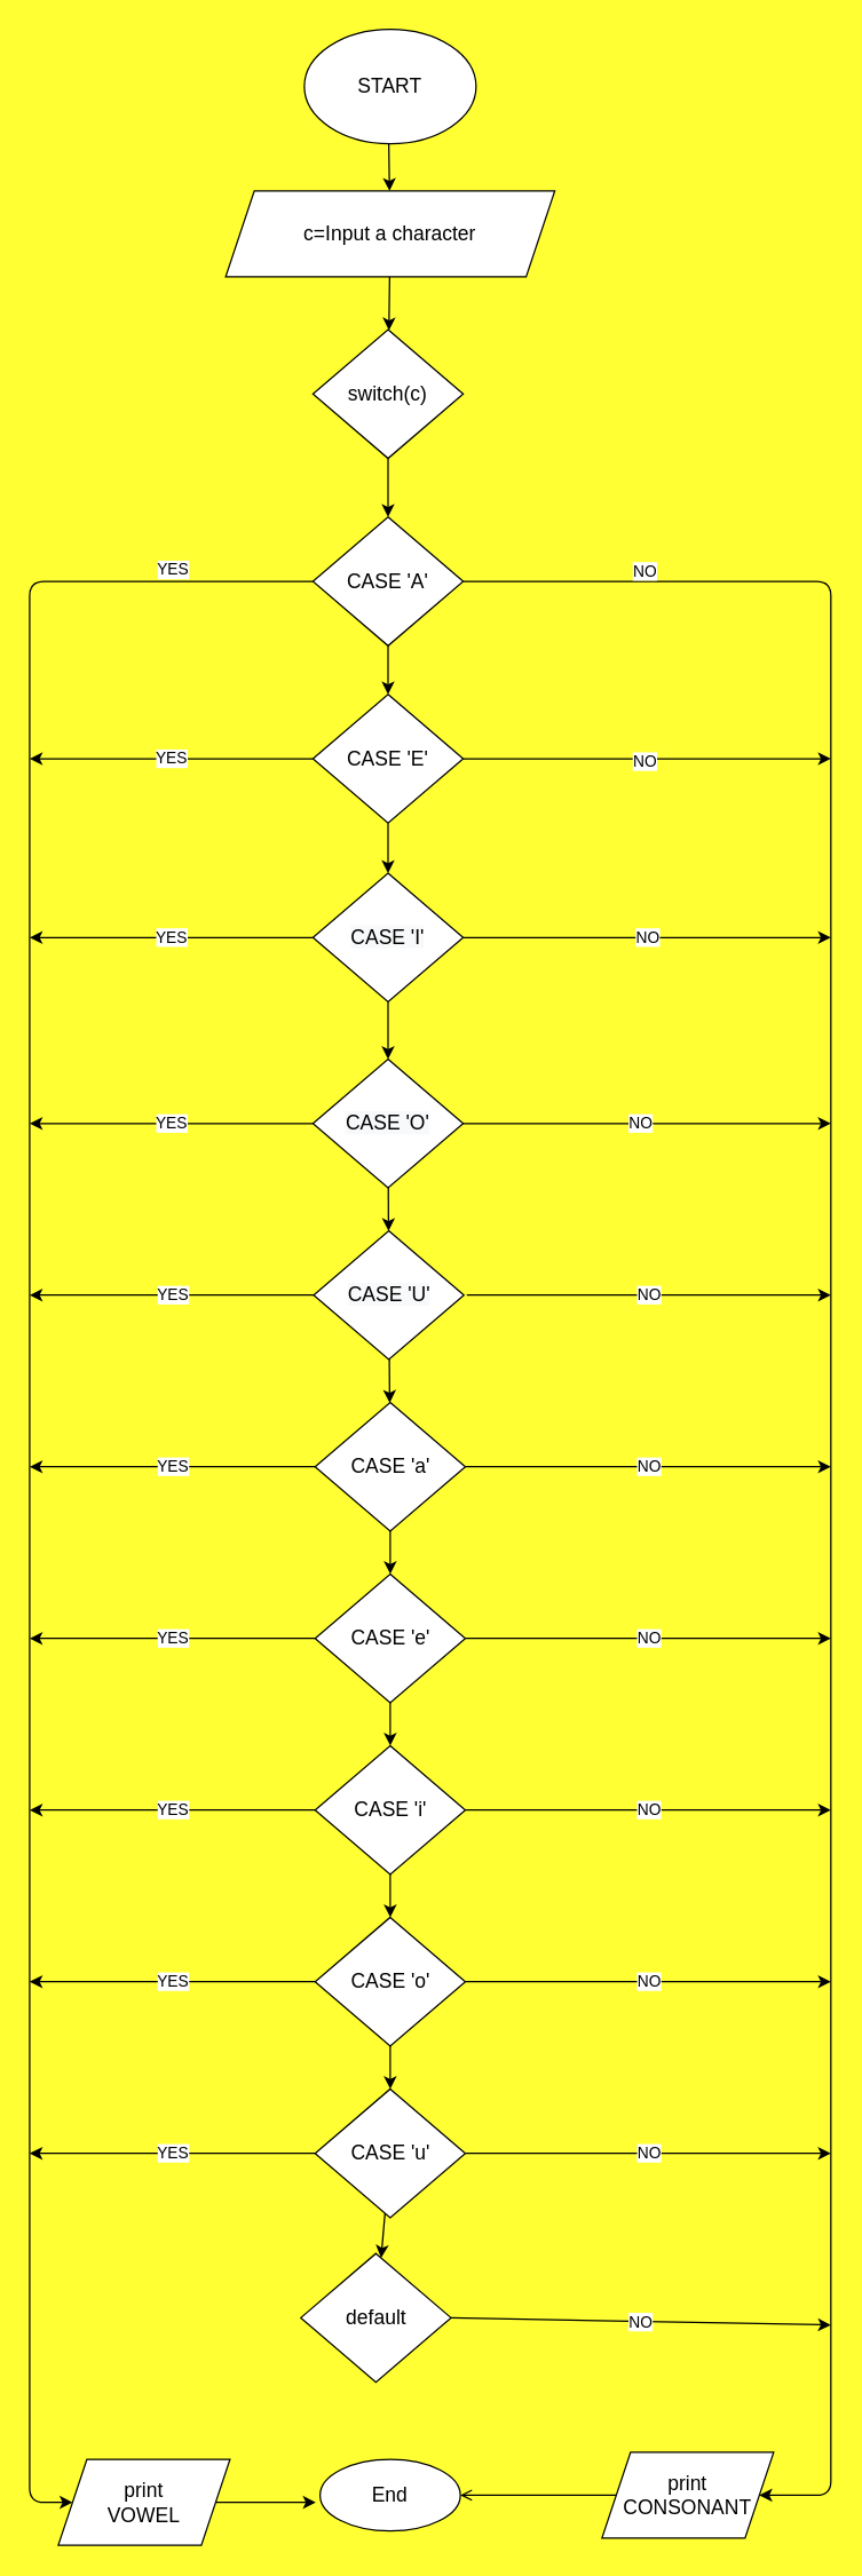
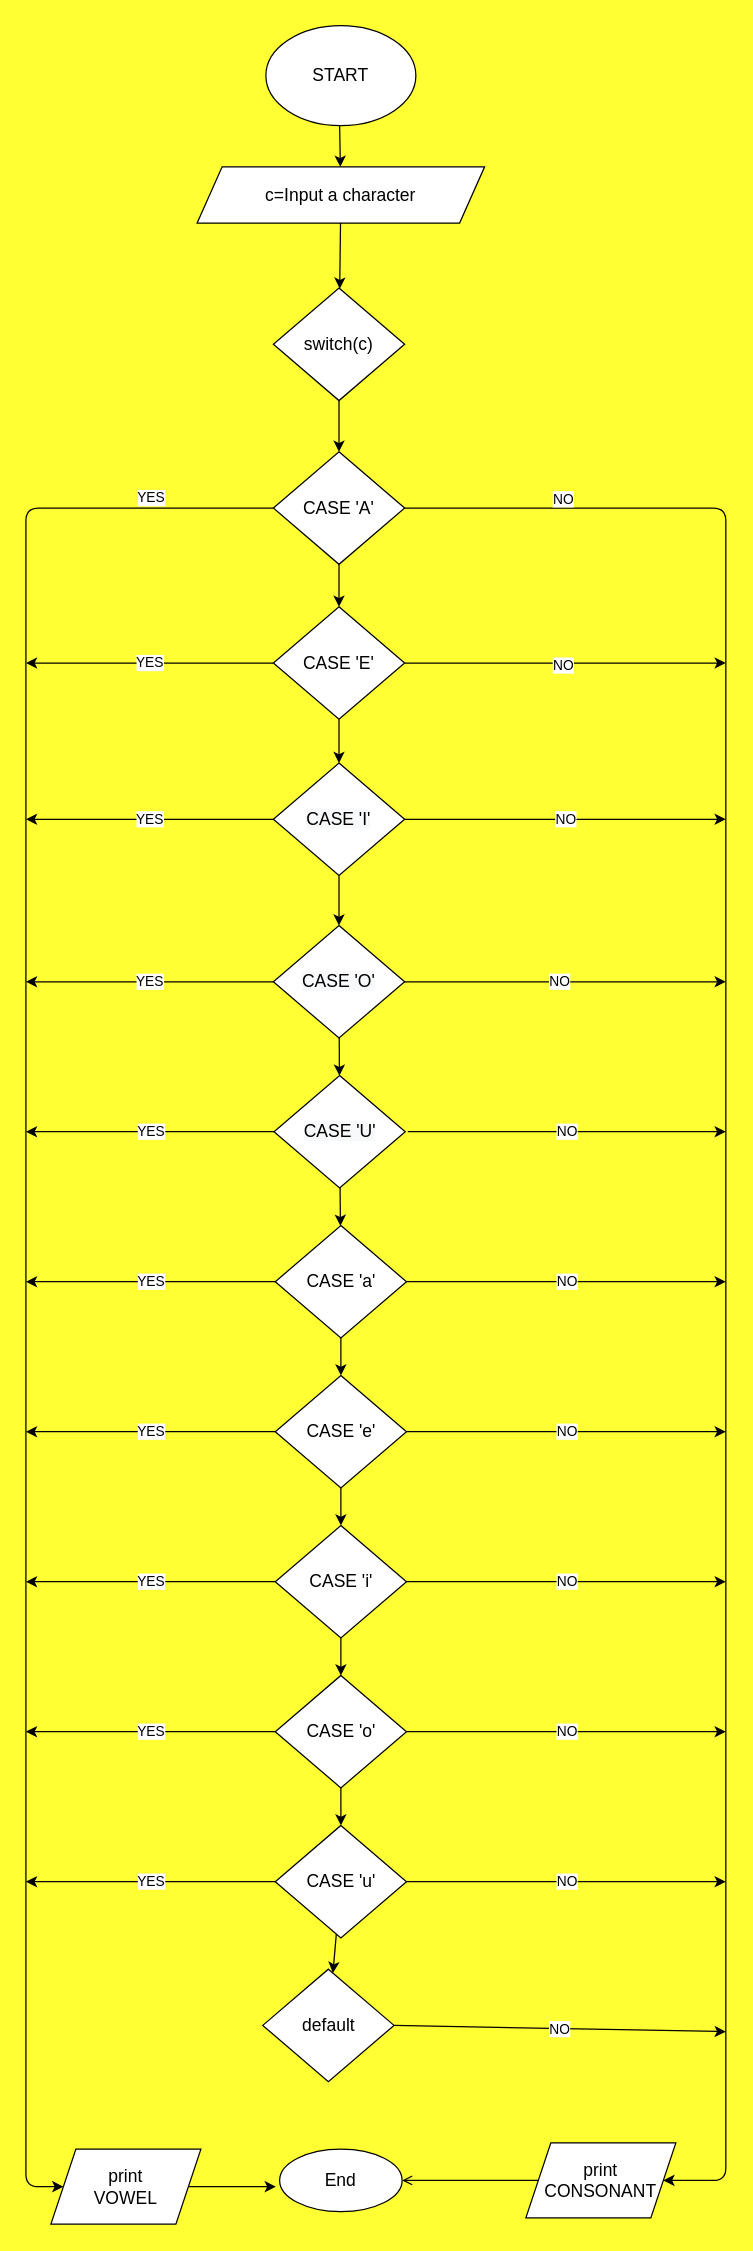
  <mxCell id="0" />
  <mxCell id="1" parent="0" />
  <mxCell id="2" value="" style="edgeStyle=none;html=1;" parent="1" target="5" edge="1"><mxGeometry relative="1" as="geometry"><mxPoint x="271" y="100" as="sourcePoint" /></mxGeometry></mxCell>
  <mxCell id="3" value="&lt;font style=&quot;font-size: 14px&quot;&gt;START&lt;/font&gt;" style="ellipse;whiteSpace=wrap;html=1;" parent="1" vertex="1"><mxGeometry x="212" y="20" width="120" height="80" as="geometry" /></mxCell>
  <mxCell id="4" value="" style="edgeStyle=none;html=1;" parent="1" source="5" target="7" edge="1"><mxGeometry relative="1" as="geometry" /></mxCell>
- <mxCell id="5" value="c=Input a character" style="shape=parallelogram;perimeter=parallelogramPerimeter;whiteSpace=wrap;html=1;fixedSize=1;fontSize=14;" parent="1" vertex="1"><mxGeometry x="157" y="133" width="230" height="60" as="geometry" /></mxCell>
+ <mxCell id="5" value="c=Input a character" style="shape=parallelogram;perimeter=parallelogramPerimeter;whiteSpace=wrap;html=1;fixedSize=1;fontSize=14;" parent="1" vertex="1"><mxGeometry x="157" y="133" width="230" height="45" as="geometry" /></mxCell>
  <mxCell id="6" value="" style="edgeStyle=none;html=1;" parent="1" source="7" target="11" edge="1"><mxGeometry relative="1" as="geometry" /></mxCell>
  <mxCell id="7" value="switch(c)" style="rhombus;whiteSpace=wrap;html=1;fontSize=14;" parent="1" vertex="1"><mxGeometry x="218" y="230" width="105" height="90" as="geometry" /></mxCell>
  <mxCell id="8" value="" style="edgeStyle=none;html=1;" parent="1" source="11" target="20" edge="1"><mxGeometry relative="1" as="geometry" /></mxCell>
  <mxCell id="9" style="edgeStyle=none;html=1;exitX=1;exitY=0.5;exitDx=0;exitDy=0;entryX=1;entryY=0.5;entryDx=0;entryDy=0;" parent="1" source="11" target="55" edge="1"><mxGeometry relative="1" as="geometry"><mxPoint x="580" y="1760" as="targetPoint" /><Array as="points"><mxPoint x="580" y="406" /><mxPoint x="580" y="1744" /></Array></mxGeometry></mxCell>
  <mxCell id="10" style="edgeStyle=none;html=1;entryX=0;entryY=0.5;entryDx=0;entryDy=0;fontSize=14;exitX=0;exitY=0.5;exitDx=0;exitDy=0;" parent="1" source="11" target="53" edge="1"><mxGeometry relative="1" as="geometry"><Array as="points"><mxPoint x="20" y="406" /><mxPoint x="20" y="1749" /></Array></mxGeometry></mxCell>
  <mxCell id="11" value="CASE 'A'" style="rhombus;whiteSpace=wrap;html=1;fontSize=14;" parent="1" vertex="1"><mxGeometry x="218" y="361" width="105" height="90" as="geometry" /></mxCell>
  <mxCell id="12" value="" style="edgeStyle=none;html=1;" parent="1" source="15" target="24" edge="1"><mxGeometry relative="1" as="geometry" /></mxCell>
  <mxCell id="13" value="NO" style="edgeStyle=none;html=1;exitX=1;exitY=0.5;exitDx=0;exitDy=0;" parent="1" source="15" edge="1"><mxGeometry relative="1" as="geometry"><mxPoint x="580" y="655" as="targetPoint" /></mxGeometry></mxCell>
  <mxCell id="14" value="YES" style="edgeStyle=none;html=1;fontSize=11;" parent="1" source="15" edge="1"><mxGeometry relative="1" as="geometry"><mxPoint x="20" y="655" as="targetPoint" /></mxGeometry></mxCell>
  <mxCell id="15" value="&lt;span style=&quot;color: rgb(0 , 0 , 0) ; font-family: &amp;#34;helvetica&amp;#34; ; font-size: 14px ; font-style: normal ; font-weight: 400 ; letter-spacing: normal ; text-align: center ; text-indent: 0px ; text-transform: none ; word-spacing: 0px ; background-color: rgb(248 , 249 , 250) ; display: inline ; float: none&quot;&gt;CASE 'I'&lt;/span&gt;" style="rhombus;whiteSpace=wrap;html=1;fontSize=14;" parent="1" vertex="1"><mxGeometry x="218" y="610" width="105" height="90" as="geometry" /></mxCell>
  <mxCell id="16" value="" style="edgeStyle=none;html=1;" parent="1" source="20" target="15" edge="1"><mxGeometry relative="1" as="geometry" /></mxCell>
  <mxCell id="17" style="edgeStyle=none;html=1;exitX=1;exitY=0.5;exitDx=0;exitDy=0;" parent="1" source="20" edge="1"><mxGeometry relative="1" as="geometry"><mxPoint x="580" y="530" as="targetPoint" /></mxGeometry></mxCell>
  <mxCell id="18" value="NO" style="edgeLabel;html=1;align=center;verticalAlign=middle;resizable=0;points=[];fontSize=11;" parent="17" vertex="1" connectable="0"><mxGeometry x="-0.023" y="-1" relative="1" as="geometry"><mxPoint as="offset" /></mxGeometry></mxCell>
  <mxCell id="19" value="YES" style="edgeStyle=none;html=1;fontSize=11;" parent="1" source="20" edge="1"><mxGeometry relative="1" as="geometry"><mxPoint x="20" y="530" as="targetPoint" /></mxGeometry></mxCell>
  <mxCell id="20" value="CASE 'E'" style="rhombus;whiteSpace=wrap;html=1;fontSize=14;" parent="1" vertex="1"><mxGeometry x="218" y="485" width="105" height="90" as="geometry" /></mxCell>
  <mxCell id="21" value="" style="edgeStyle=none;html=1;" parent="1" source="24" target="28" edge="1"><mxGeometry relative="1" as="geometry" /></mxCell>
  <mxCell id="22" value="NO" style="edgeStyle=none;html=1;exitX=1;exitY=0.5;exitDx=0;exitDy=0;" parent="1" edge="1"><mxGeometry relative="1" as="geometry"><mxPoint x="580" y="785" as="targetPoint" /><mxPoint x="313" y="785" as="sourcePoint" /></mxGeometry></mxCell>
  <mxCell id="23" value="YES" style="edgeStyle=none;html=1;fontSize=11;" parent="1" source="24" edge="1"><mxGeometry relative="1" as="geometry"><mxPoint x="20" y="785" as="targetPoint" /></mxGeometry></mxCell>
  <mxCell id="24" value="&lt;span style=&quot;color: rgb(0 , 0 , 0) ; font-family: &amp;#34;helvetica&amp;#34; ; font-size: 14px ; font-style: normal ; font-weight: 400 ; letter-spacing: normal ; text-align: center ; text-indent: 0px ; text-transform: none ; word-spacing: 0px ; background-color: rgb(248 , 249 , 250) ; display: inline ; float: none&quot;&gt;CASE 'O'&lt;/span&gt;" style="rhombus;whiteSpace=wrap;html=1;fontSize=14;" parent="1" vertex="1"><mxGeometry x="218" y="740" width="105" height="90" as="geometry" /></mxCell>
  <mxCell id="25" value="NO" style="edgeStyle=none;html=1;exitX=1;exitY=0.5;exitDx=0;exitDy=0;" parent="1" edge="1"><mxGeometry relative="1" as="geometry"><mxPoint x="580" y="905" as="targetPoint" /><mxPoint x="325.5" y="905" as="sourcePoint" /></mxGeometry></mxCell>
  <mxCell id="26" value="" style="edgeStyle=none;html=1;fontSize=11;" parent="1" source="28" target="31" edge="1"><mxGeometry relative="1" as="geometry" /></mxCell>
  <mxCell id="27" value="YES" style="edgeStyle=none;html=1;fontSize=11;" parent="1" source="28" edge="1"><mxGeometry relative="1" as="geometry"><mxPoint x="20" y="905" as="targetPoint" /></mxGeometry></mxCell>
  <mxCell id="28" value="&lt;span style=&quot;color: rgb(0 , 0 , 0) ; font-family: &amp;#34;helvetica&amp;#34; ; font-size: 14px ; font-style: normal ; font-weight: 400 ; letter-spacing: normal ; text-align: center ; text-indent: 0px ; text-transform: none ; word-spacing: 0px ; background-color: rgb(248 , 249 , 250) ; display: inline ; float: none&quot;&gt;CASE 'U'&lt;/span&gt;" style="rhombus;whiteSpace=wrap;html=1;fontSize=14;" parent="1" vertex="1"><mxGeometry x="218.5" y="860" width="105" height="90" as="geometry" /></mxCell>
  <mxCell id="29" value="" style="edgeStyle=none;html=1;" parent="1" source="31" target="35" edge="1"><mxGeometry relative="1" as="geometry" /></mxCell>
  <mxCell id="30" value="YES" style="edgeStyle=none;html=1;fontSize=11;" parent="1" source="31" edge="1"><mxGeometry relative="1" as="geometry"><mxPoint x="20" y="1025" as="targetPoint" /></mxGeometry></mxCell>
  <mxCell id="31" value="&lt;font face=&quot;helvetica&quot;&gt;CASE 'a'&lt;/font&gt;" style="rhombus;whiteSpace=wrap;html=1;fontSize=14;" parent="1" vertex="1"><mxGeometry x="219.5" y="980" width="105" height="90" as="geometry" /></mxCell>
  <mxCell id="32" value="" style="edgeStyle=none;html=1;" parent="1" source="35" target="39" edge="1"><mxGeometry relative="1" as="geometry" /></mxCell>
  <mxCell id="33" value="NO" style="edgeStyle=none;html=1;exitX=1;exitY=0.5;exitDx=0;exitDy=0;fontSize=11;" parent="1" source="35" edge="1"><mxGeometry relative="1" as="geometry"><mxPoint x="580" y="1145" as="targetPoint" /></mxGeometry></mxCell>
  <mxCell id="34" value="YES" style="edgeStyle=none;html=1;fontSize=11;" parent="1" source="35" edge="1"><mxGeometry relative="1" as="geometry"><mxPoint x="20" y="1145" as="targetPoint" /></mxGeometry></mxCell>
  <mxCell id="35" value="&lt;font face=&quot;helvetica&quot;&gt;CASE 'e'&lt;/font&gt;" style="rhombus;whiteSpace=wrap;html=1;fontSize=14;" parent="1" vertex="1"><mxGeometry x="219.5" y="1100" width="105" height="90" as="geometry" /></mxCell>
  <mxCell id="36" value="" style="edgeStyle=none;html=1;" parent="1" source="39" target="43" edge="1"><mxGeometry relative="1" as="geometry" /></mxCell>
  <mxCell id="37" value="NO" style="edgeStyle=none;html=1;exitX=1;exitY=0.5;exitDx=0;exitDy=0;fontSize=11;" parent="1" source="39" edge="1"><mxGeometry relative="1" as="geometry"><mxPoint x="580" y="1265" as="targetPoint" /></mxGeometry></mxCell>
  <mxCell id="38" value="YES" style="edgeStyle=none;html=1;fontSize=11;" parent="1" source="39" edge="1"><mxGeometry relative="1" as="geometry"><mxPoint x="20" y="1265" as="targetPoint" /></mxGeometry></mxCell>
  <mxCell id="39" value="&lt;font face=&quot;helvetica&quot;&gt;CASE 'i'&lt;/font&gt;" style="rhombus;whiteSpace=wrap;html=1;fontSize=14;" parent="1" vertex="1"><mxGeometry x="219.5" y="1220" width="105" height="90" as="geometry" /></mxCell>
  <mxCell id="40" value="" style="edgeStyle=none;html=1;" parent="1" source="43" target="47" edge="1"><mxGeometry relative="1" as="geometry" /></mxCell>
  <mxCell id="41" value="NO" style="edgeStyle=none;html=1;exitX=1;exitY=0.5;exitDx=0;exitDy=0;fontSize=11;" parent="1" source="43" edge="1"><mxGeometry relative="1" as="geometry"><mxPoint x="580" y="1385" as="targetPoint" /></mxGeometry></mxCell>
  <mxCell id="42" value="YES" style="edgeStyle=none;html=1;fontSize=11;" parent="1" source="43" edge="1"><mxGeometry relative="1" as="geometry"><mxPoint x="20" y="1385" as="targetPoint" /></mxGeometry></mxCell>
  <mxCell id="43" value="&lt;font face=&quot;helvetica&quot;&gt;CASE 'o'&lt;/font&gt;" style="rhombus;whiteSpace=wrap;html=1;fontSize=14;" parent="1" vertex="1"><mxGeometry x="219.5" y="1340" width="105" height="90" as="geometry" /></mxCell>
  <mxCell id="44" value="" style="edgeStyle=none;html=1;" parent="1" source="47" target="49" edge="1"><mxGeometry relative="1" as="geometry" /></mxCell>
  <mxCell id="45" value="NO" style="edgeStyle=none;html=1;exitX=1;exitY=0.5;exitDx=0;exitDy=0;fontSize=11;" parent="1" source="47" edge="1"><mxGeometry relative="1" as="geometry"><mxPoint x="580" y="1505" as="targetPoint" /></mxGeometry></mxCell>
  <mxCell id="46" value="YES" style="edgeStyle=none;html=1;exitX=0;exitY=0.5;exitDx=0;exitDy=0;fontSize=11;" parent="1" source="47" edge="1"><mxGeometry relative="1" as="geometry"><mxPoint x="20" y="1505" as="targetPoint" /></mxGeometry></mxCell>
  <mxCell id="47" value="&lt;font face=&quot;helvetica&quot;&gt;CASE 'u'&lt;/font&gt;" style="rhombus;whiteSpace=wrap;html=1;fontSize=14;" parent="1" vertex="1"><mxGeometry x="219.5" y="1460" width="105" height="90" as="geometry" /></mxCell>
  <mxCell id="48" value="NO" style="edgeStyle=none;html=1;exitX=1;exitY=0.5;exitDx=0;exitDy=0;fontSize=11;" parent="1" source="49" edge="1"><mxGeometry relative="1" as="geometry"><mxPoint x="580" y="1625" as="targetPoint" /></mxGeometry></mxCell>
  <mxCell id="49" value="&lt;font face=&quot;helvetica&quot;&gt;default&lt;/font&gt;" style="rhombus;whiteSpace=wrap;html=1;fontSize=14;" parent="1" vertex="1"><mxGeometry x="209.5" y="1575" width="105" height="90" as="geometry" /></mxCell>
  <mxCell id="50" value="NO" style="edgeStyle=none;html=1;exitX=1;exitY=0.5;exitDx=0;exitDy=0;" parent="1" source="31" edge="1"><mxGeometry relative="1" as="geometry"><mxPoint x="580" y="1025" as="targetPoint" /></mxGeometry></mxCell>
  <mxCell id="51" value="&lt;font style=&quot;font-size: 14px&quot;&gt;End&lt;/font&gt;" style="ellipse;whiteSpace=wrap;html=1;fontSize=11;" parent="1" vertex="1"><mxGeometry x="223" y="1719" width="98" height="50" as="geometry" /></mxCell>
  <mxCell id="52" style="edgeStyle=none;html=1;fontSize=11;" parent="1" source="53" edge="1"><mxGeometry relative="1" as="geometry"><mxPoint x="220" y="1749" as="targetPoint" /></mxGeometry></mxCell>
  <mxCell id="53" value="print&lt;br&gt;VOWEL" style="shape=parallelogram;perimeter=parallelogramPerimeter;whiteSpace=wrap;html=1;fixedSize=1;fontSize=14;" parent="1" vertex="1"><mxGeometry x="40" y="1719" width="120" height="60" as="geometry" /></mxCell>
  <mxCell id="54" style="edgeStyle=none;html=1;entryX=1;entryY=0.5;entryDx=0;entryDy=0;fontSize=11;endArrow=open;" parent="1" source="55" target="51" edge="1"><mxGeometry relative="1" as="geometry" /></mxCell>
  <mxCell id="55" value="print CONSONANT" style="shape=parallelogram;perimeter=parallelogramPerimeter;whiteSpace=wrap;html=1;fixedSize=1;fontSize=14;" parent="1" vertex="1"><mxGeometry x="420" y="1714" width="120" height="60" as="geometry" /></mxCell>
  <mxCell id="56" value="YES" style="text;html=1;align=center;verticalAlign=middle;resizable=0;points=[];autosize=1;strokeColor=none;fillColor=none;fontSize=11;labelBackgroundColor=default;" parent="1" vertex="1"><mxGeometry x="100" y="388" width="40" height="20" as="geometry" /></mxCell>
  <mxCell id="57" value="NO" style="text;html=1;align=center;verticalAlign=middle;resizable=0;points=[];autosize=1;strokeColor=none;fillColor=none;fontSize=11;labelBackgroundColor=default;" parent="1" vertex="1"><mxGeometry x="435" y="389" width="30" height="20" as="geometry" /></mxCell>
